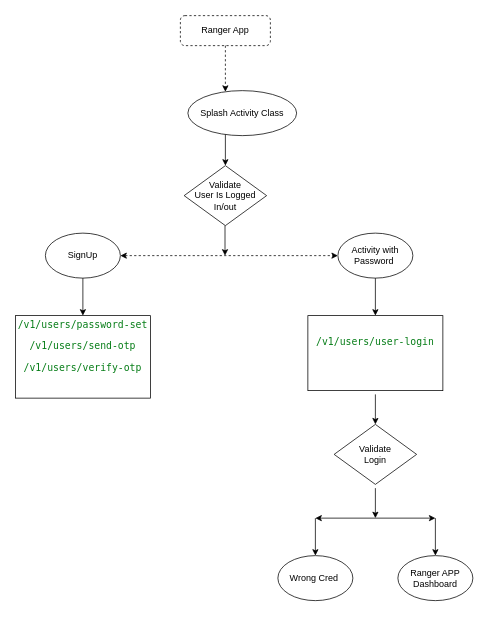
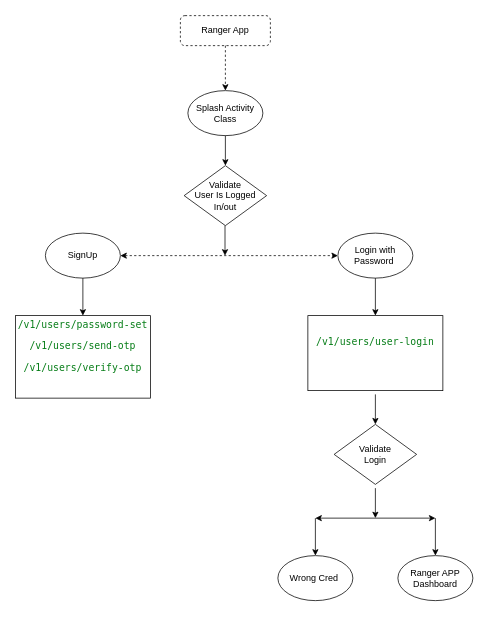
  <mxCell id="0" />
  <mxCell id="1" parent="0" />
  <mxCell id="2" value="Ranger App" style="rounded=1;whiteSpace=wrap;html=1;fontSize=12;glass=0;strokeWidth=1;shadow=0;dashed=1;" parent="1" vertex="1"><mxGeometry x="240" y="20" width="120" height="40" as="geometry" /></mxCell>
  <mxCell id="3" value="No" style="rounded=0;html=1;jettySize=auto;orthogonalLoop=1;fontSize=11;endArrow=block;endFill=0;endSize=8;strokeWidth=1;shadow=0;labelBackgroundColor=none;edgeStyle=orthogonalEdgeStyle;" parent="1" edge="1"><mxGeometry x="0.333" y="20" relative="1" as="geometry"><mxPoint as="offset" /><mxPoint x="100" y="370" as="sourcePoint" /></mxGeometry></mxCell>
  <mxCell id="4" value="Yes" style="edgeStyle=orthogonalEdgeStyle;rounded=0;html=1;jettySize=auto;orthogonalLoop=1;fontSize=11;endArrow=block;endFill=0;endSize=8;strokeWidth=1;shadow=0;labelBackgroundColor=none;" parent="1" edge="1"><mxGeometry y="10" relative="1" as="geometry"><mxPoint as="offset" /><mxPoint x="200" y="330" as="targetPoint" /></mxGeometry></mxCell>
  <mxCell id="5" value="" style="edgeStyle=orthogonalEdgeStyle;rounded=0;orthogonalLoop=1;jettySize=auto;html=1;dashed=1;" edge="1" parent="1" source="2" target="6"><mxGeometry relative="1" as="geometry"><Array as="points"><mxPoint x="300" y="100" /><mxPoint x="300" y="100" /></Array></mxGeometry></mxCell>
- <mxCell id="6" value="Splash Activity Class" style="ellipse;whiteSpace=wrap;html=1;" vertex="1" parent="1"><mxGeometry x="250" y="120" width="145" height="60" as="geometry" /></mxCell>
+ <mxCell id="6" value="Splash Activity Class" style="ellipse;whiteSpace=wrap;html=1;" vertex="1" parent="1"><mxGeometry x="250" y="120" width="100" height="60" as="geometry" /></mxCell>
  <mxCell id="7" value="" style="edgeStyle=orthogonalEdgeStyle;rounded=0;orthogonalLoop=1;jettySize=auto;html=1;" edge="1" parent="1" source="6"><mxGeometry relative="1" as="geometry"><mxPoint x="110" y="100" as="sourcePoint" /><mxPoint x="300" y="220" as="targetPoint" /><Array as="points"><mxPoint x="300" y="210" /><mxPoint x="300" y="210" /></Array></mxGeometry></mxCell>
  <mxCell id="8" value="Validate&lt;br&gt;User Is Logged In/out" style="rhombus;whiteSpace=wrap;html=1;" vertex="1" parent="1"><mxGeometry x="245" y="220" width="110" height="80" as="geometry" /></mxCell>
  <mxCell id="9" value="" style="edgeStyle=orthogonalEdgeStyle;rounded=0;orthogonalLoop=1;jettySize=auto;html=1;" edge="1" parent="1"><mxGeometry relative="1" as="geometry"><mxPoint x="299.5" y="300" as="sourcePoint" /><mxPoint x="299.5" y="340" as="targetPoint" /><Array as="points"><mxPoint x="299.5" y="330" /><mxPoint x="299.5" y="330" /></Array></mxGeometry></mxCell>
  <mxCell id="10" value="SignUp" style="ellipse;whiteSpace=wrap;html=1;" vertex="1" parent="1"><mxGeometry x="60" y="310" width="100" height="60" as="geometry" /></mxCell>
  <mxCell id="11" value="" style="endArrow=classic;startArrow=classic;html=1;exitX=1;exitY=0.5;exitDx=0;exitDy=0;entryX=0;entryY=0.5;entryDx=0;entryDy=0;dashed=1;" edge="1" parent="1" source="10" target="12"><mxGeometry width="50" height="50" relative="1" as="geometry"><mxPoint x="170" y="340" as="sourcePoint" /><mxPoint x="570" y="340" as="targetPoint" /></mxGeometry></mxCell>
- <mxCell id="12" value="Activity with Password&amp;nbsp;&lt;br&gt;" style="ellipse;whiteSpace=wrap;html=1;" vertex="1" parent="1"><mxGeometry x="450" y="310" width="100" height="60" as="geometry" /></mxCell>
+ <mxCell id="12" value="Login with Password&amp;nbsp;&lt;br&gt;" style="ellipse;whiteSpace=wrap;html=1;" vertex="1" parent="1"><mxGeometry x="450" y="310" width="100" height="60" as="geometry" /></mxCell>
  <mxCell id="13" value="&lt;pre style=&quot;background-color: #ffffff ; color: #080808 ; font-family: &amp;#34;jetbrains mono&amp;#34; , monospace ; font-size: 9.8pt&quot;&gt;&lt;span style=&quot;color: #067d17&quot;&gt;/v1/users/password-set&lt;br&gt;&lt;/span&gt;&lt;pre style=&quot;font-family: &amp;#34;jetbrains mono&amp;#34; , monospace ; font-size: 9.8pt&quot;&gt;&lt;span style=&quot;color: #067d17&quot;&gt;/v1/users/send-otp&lt;br&gt;&lt;/span&gt;&lt;pre style=&quot;font-family: &amp;#34;jetbrains mono&amp;#34; , monospace ; font-size: 9.8pt&quot;&gt;&lt;span style=&quot;color: #067d17&quot;&gt;/v1/users/verify-otp&lt;/span&gt;&lt;/pre&gt;&lt;span style=&quot;color: #067d17&quot;&gt;&lt;br&gt;&lt;/span&gt;&lt;/pre&gt;&lt;/pre&gt;" style="rounded=0;whiteSpace=wrap;html=1;" vertex="1" parent="1"><mxGeometry x="20" y="420" width="180" height="110" as="geometry" /></mxCell>
  <mxCell id="14" value="" style="endArrow=classic;html=1;entryX=0.5;entryY=0;entryDx=0;entryDy=0;" edge="1" parent="1" source="10" target="13"><mxGeometry width="50" height="50" relative="1" as="geometry"><mxPoint x="270" y="380" as="sourcePoint" /><mxPoint x="250" y="400" as="targetPoint" /></mxGeometry></mxCell>
  <mxCell id="15" value="&lt;pre style=&quot;background-color: #ffffff ; color: #080808 ; font-family: &amp;#34;jetbrains mono&amp;#34; , monospace ; font-size: 9.8pt&quot;&gt;&lt;pre style=&quot;font-family: &amp;#34;jetbrains mono&amp;#34; , monospace ; font-size: 9.8pt&quot;&gt;&lt;span style=&quot;color: #067d17&quot;&gt;/v1/users/user-login&lt;/span&gt;&lt;/pre&gt;&lt;pre style=&quot;font-family: &amp;#34;jetbrains mono&amp;#34; , monospace ; font-size: 9.8pt&quot;&gt;&lt;span style=&quot;color: #067d17&quot;&gt;&lt;br&gt;&lt;/span&gt;&lt;/pre&gt;&lt;/pre&gt;" style="rounded=0;whiteSpace=wrap;html=1;" vertex="1" parent="1"><mxGeometry x="410" y="420" width="180" height="100" as="geometry" /></mxCell>
  <mxCell id="16" value="" style="endArrow=classic;html=1;entryX=0.5;entryY=0;entryDx=0;entryDy=0;" edge="1" parent="1" target="15"><mxGeometry width="50" height="50" relative="1" as="geometry"><mxPoint x="500" y="370" as="sourcePoint" /><mxPoint x="640" y="400" as="targetPoint" /></mxGeometry></mxCell>
  <mxCell id="17" value="" style="edgeStyle=orthogonalEdgeStyle;rounded=0;orthogonalLoop=1;jettySize=auto;html=1;" edge="1" parent="1"><mxGeometry relative="1" as="geometry"><mxPoint x="500" y="525" as="sourcePoint" /><mxPoint x="500" y="565" as="targetPoint" /><Array as="points"><mxPoint x="500" y="555" /><mxPoint x="500" y="555" /></Array></mxGeometry></mxCell>
  <mxCell id="18" value="Validate&lt;br&gt;Login" style="rhombus;whiteSpace=wrap;html=1;" vertex="1" parent="1"><mxGeometry x="445" y="565" width="110" height="80" as="geometry" /></mxCell>
  <mxCell id="19" value="" style="endArrow=classic;html=1;" edge="1" parent="1"><mxGeometry width="50" height="50" relative="1" as="geometry"><mxPoint x="500" y="650" as="sourcePoint" /><mxPoint x="500" y="690" as="targetPoint" /></mxGeometry></mxCell>
  <mxCell id="20" value="" style="endArrow=classic;startArrow=classic;html=1;" edge="1" parent="1"><mxGeometry width="50" height="50" relative="1" as="geometry"><mxPoint x="420" y="690" as="sourcePoint" /><mxPoint x="580" y="690" as="targetPoint" /></mxGeometry></mxCell>
  <mxCell id="21" value="" style="endArrow=classic;html=1;" edge="1" parent="1"><mxGeometry width="50" height="50" relative="1" as="geometry"><mxPoint x="420" y="690" as="sourcePoint" /><mxPoint x="420" y="740" as="targetPoint" /></mxGeometry></mxCell>
  <mxCell id="22" value="" style="endArrow=classic;html=1;" edge="1" parent="1"><mxGeometry width="50" height="50" relative="1" as="geometry"><mxPoint x="580" y="690" as="sourcePoint" /><mxPoint x="580" y="740" as="targetPoint" /></mxGeometry></mxCell>
  <mxCell id="23" value="Ranger APP Dashboard" style="ellipse;whiteSpace=wrap;html=1;" vertex="1" parent="1"><mxGeometry x="530" y="740" width="100" height="60" as="geometry" /></mxCell>
  <mxCell id="24" value="Wrong Cred&amp;nbsp;" style="ellipse;whiteSpace=wrap;html=1;" vertex="1" parent="1"><mxGeometry x="370" y="740" width="100" height="60" as="geometry" /></mxCell>
